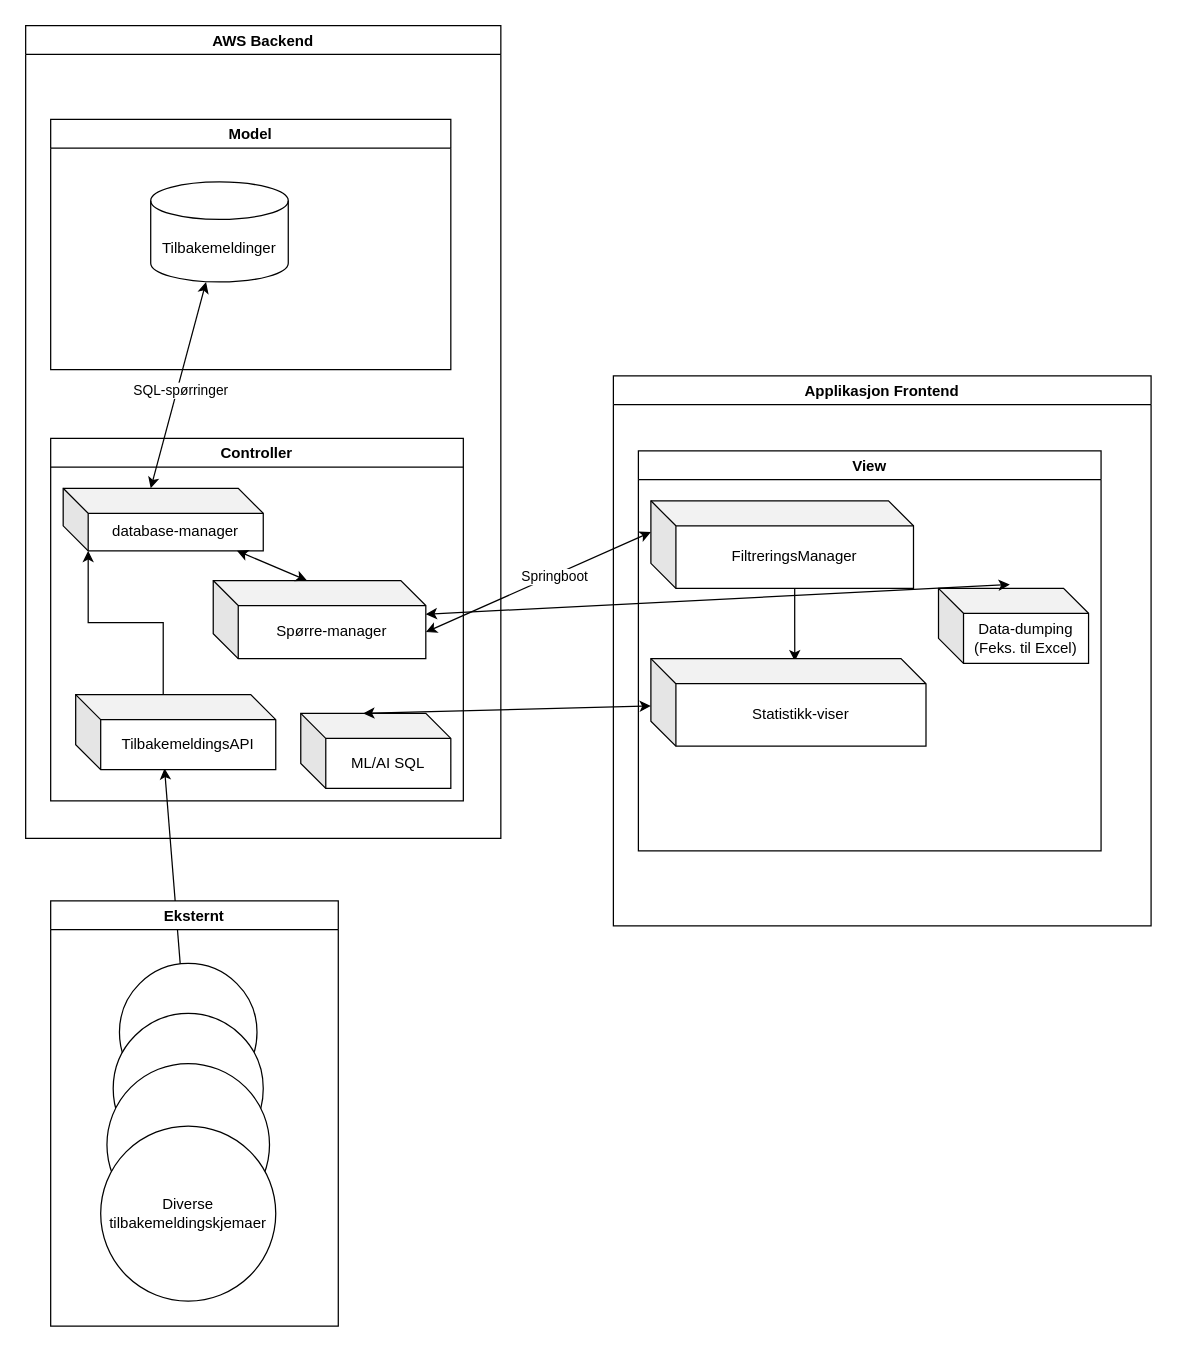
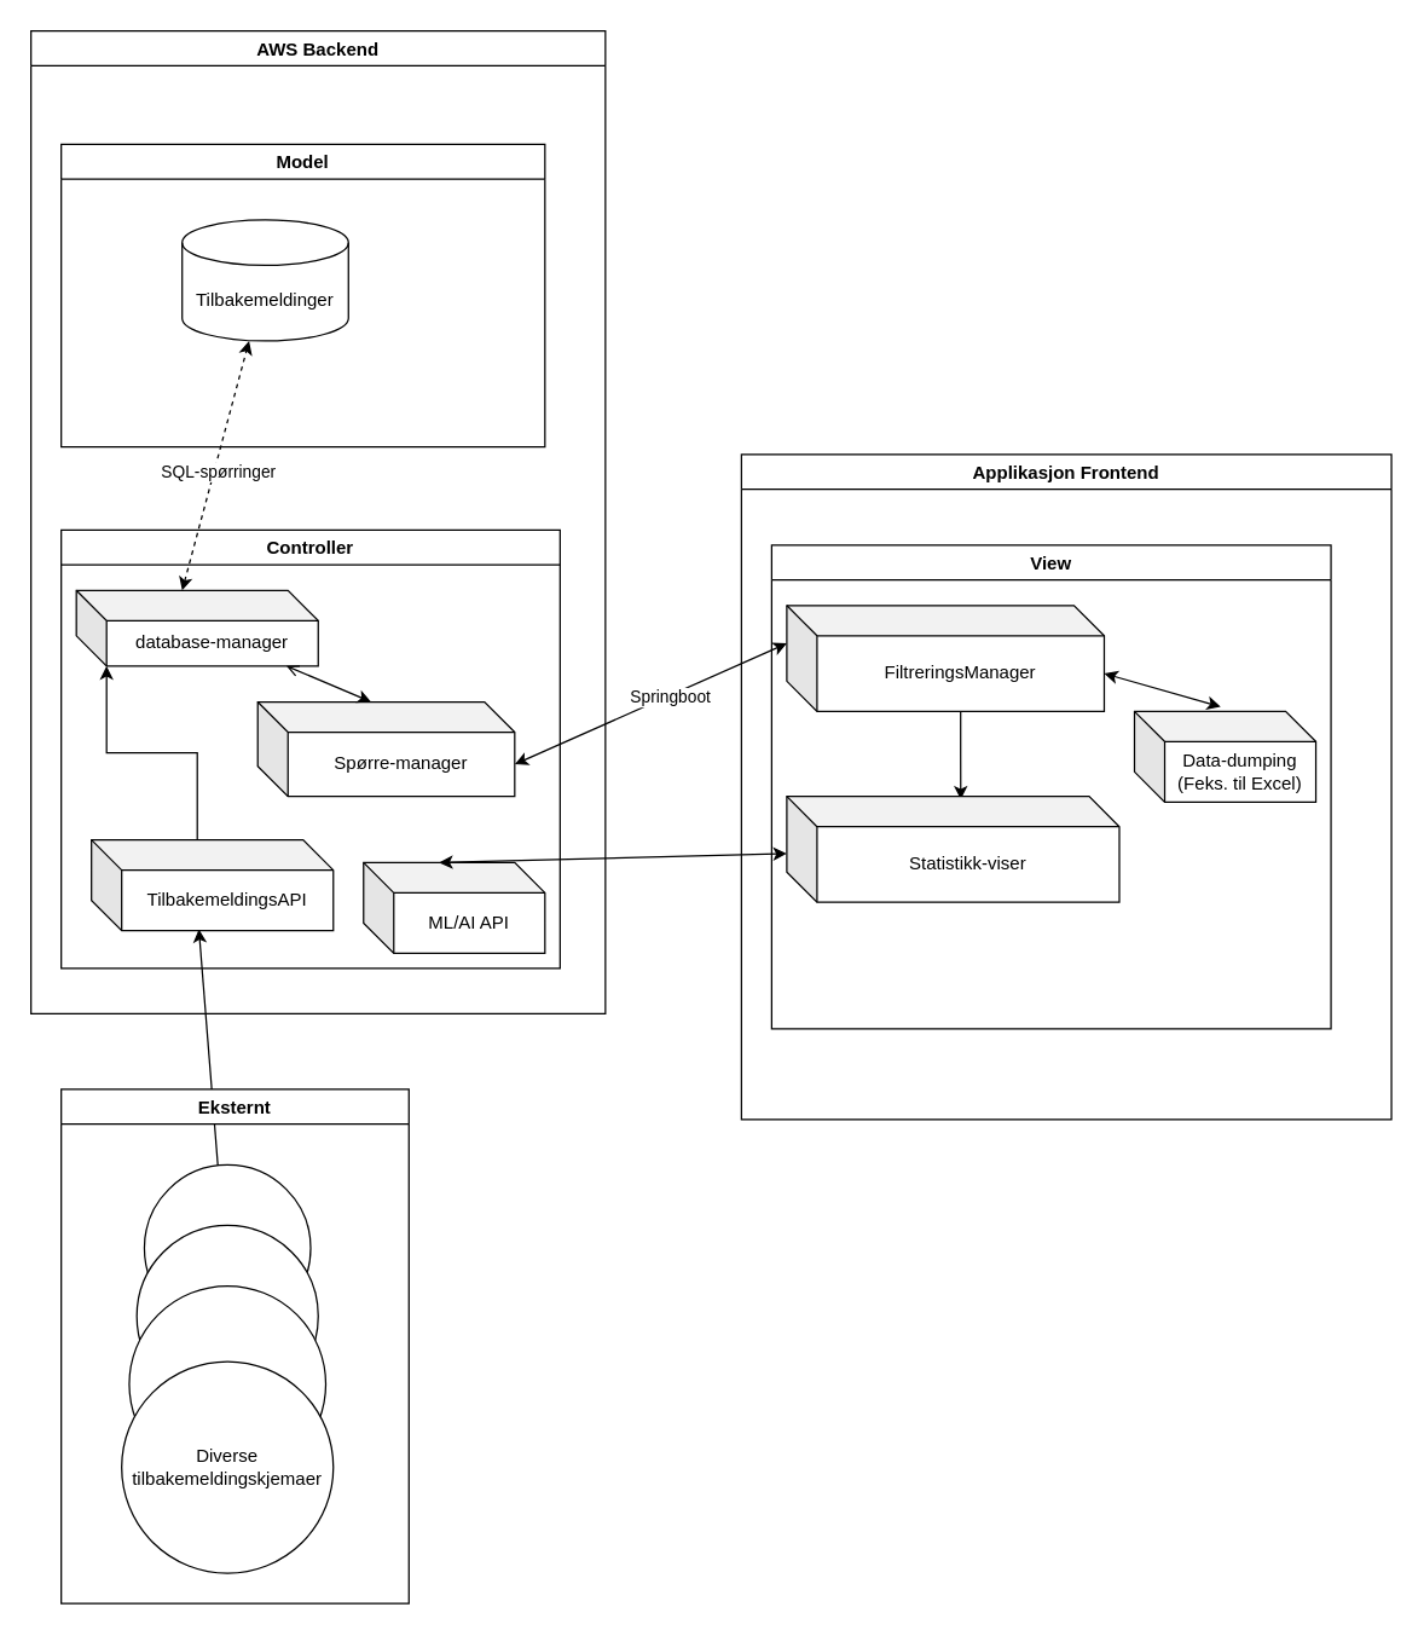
  <mxCell id="0" />
  <mxCell id="1" parent="0" />
  <mxCell id="2" value="" style="endArrow=classic;startArrow=classic;html=1;rounded=0;exitX=0;exitY=0;exitDx=170;exitDy=41.25;exitPerimeter=0;entryX=0;entryY=0;entryDx=0;entryDy=25;entryPerimeter=0;" edge="1" parent="1" source="12" target="24"><mxGeometry width="50" height="50" relative="1" as="geometry"><mxPoint x="400" y="380" as="sourcePoint" /><mxPoint x="450" y="330" as="targetPoint" /></mxGeometry></mxCell>
  <mxCell id="3" value="Springboot" style="edgeLabel;html=1;align=center;verticalAlign=middle;resizable=0;points=[];" vertex="1" connectable="0" parent="2"><mxGeometry x="0.137" y="-1" relative="1" as="geometry"><mxPoint as="offset" /></mxGeometry></mxCell>
  <mxCell id="4" value="" style="endArrow=classic;html=1;rounded=0;entryX=0.444;entryY=0.983;entryDx=0;entryDy=0;entryPerimeter=0;exitX=0.5;exitY=0;exitDx=0;exitDy=0;" edge="1" parent="1" source="8" target="13"><mxGeometry width="50" height="50" relative="1" as="geometry"><mxPoint x="470" y="830" as="sourcePoint" /><mxPoint x="450" y="620" as="targetPoint" /></mxGeometry></mxCell>
  <mxCell id="5" value="Eksternt" style="swimlane;" vertex="1" parent="1"><mxGeometry x="40" y="720" width="230" height="340" as="geometry" /></mxCell>
  <mxCell id="6" value="" style="ellipse;whiteSpace=wrap;html=1;aspect=fixed;" vertex="1" parent="5"><mxGeometry x="55" y="50" width="110" height="110" as="geometry" /></mxCell>
  <mxCell id="7" value="" style="ellipse;whiteSpace=wrap;html=1;aspect=fixed;" vertex="1" parent="5"><mxGeometry x="50" y="90" width="120" height="120" as="geometry" /></mxCell>
  <mxCell id="8" value="" style="ellipse;whiteSpace=wrap;html=1;aspect=fixed;" vertex="1" parent="5"><mxGeometry x="45" y="130" width="130" height="130" as="geometry" /></mxCell>
  <mxCell id="9" value="Diverse tilbakemeldingskjemaer" style="ellipse;whiteSpace=wrap;html=1;aspect=fixed;" vertex="1" parent="5"><mxGeometry x="40" y="180" width="140" height="140" as="geometry" /></mxCell>
  <mxCell id="10" value="AWS Backend" style="swimlane;" vertex="1" parent="1"><mxGeometry x="20" y="20" width="380" height="650" as="geometry" /></mxCell>
  <mxCell id="11" value="Controller" style="swimlane;" vertex="1" parent="10"><mxGeometry x="20" y="330" width="330" height="290" as="geometry" /></mxCell>
  <mxCell id="12" value="Spørre-manager" style="shape=cube;whiteSpace=wrap;html=1;boundedLbl=1;backgroundOutline=1;darkOpacity=0.05;darkOpacity2=0.1;" vertex="1" parent="11"><mxGeometry x="130" y="113.75" width="170" height="62.5" as="geometry" /></mxCell>
  <mxCell id="13" value="TilbakemeldingsAPI" style="shape=cube;whiteSpace=wrap;html=1;boundedLbl=1;backgroundOutline=1;darkOpacity=0.05;darkOpacity2=0.1;" vertex="1" parent="11"><mxGeometry x="20" y="205" width="160" height="60" as="geometry" /></mxCell>
- <mxCell id="14" value="ML/AI SQL" style="shape=cube;whiteSpace=wrap;html=1;boundedLbl=1;backgroundOutline=1;darkOpacity=0.05;darkOpacity2=0.1;" vertex="1" parent="11"><mxGeometry x="200" y="220" width="120" height="60" as="geometry" /></mxCell>
+ <mxCell id="14" value="ML/AI API" style="shape=cube;whiteSpace=wrap;html=1;boundedLbl=1;backgroundOutline=1;darkOpacity=0.05;darkOpacity2=0.1;" vertex="1" parent="11"><mxGeometry x="200" y="220" width="120" height="60" as="geometry" /></mxCell>
  <mxCell id="15" value="" style="endArrow=classic;startArrow=classic;html=1;rounded=0;exitX=0;exitY=0;exitDx=50;exitDy=0;exitPerimeter=0;" edge="1" parent="11" source="14" target="28"><mxGeometry width="50" height="50" relative="1" as="geometry"><mxPoint x="350" y="60" as="sourcePoint" /><mxPoint x="400" y="10" as="targetPoint" /></mxGeometry></mxCell>
  <mxCell id="16" value="database-manager" style="shape=cube;whiteSpace=wrap;html=1;boundedLbl=1;backgroundOutline=1;darkOpacity=0.05;darkOpacity2=0.1;" vertex="1" parent="11"><mxGeometry x="10" y="40" width="160" height="50" as="geometry" /></mxCell>
  <mxCell id="17" style="edgeStyle=orthogonalEdgeStyle;rounded=0;orthogonalLoop=1;jettySize=auto;html=1;exitX=0;exitY=0;exitDx=70;exitDy=0;exitPerimeter=0;entryX=0;entryY=0;entryDx=20;entryDy=50;entryPerimeter=0;" edge="1" parent="11" source="13" target="16"><mxGeometry relative="1" as="geometry" /></mxCell>
- <mxCell id="18" value="" style="endArrow=classic;startArrow=classic;html=1;rounded=0;exitX=0;exitY=0;exitDx=75;exitDy=0;exitPerimeter=0;" edge="1" parent="11" source="12" target="16"><mxGeometry width="50" height="50" relative="1" as="geometry"><mxPoint x="360" y="-15" as="sourcePoint" /><mxPoint x="410" y="-65" as="targetPoint" /></mxGeometry></mxCell>
+ <mxCell id="18" value="" style="endArrow=open;startArrow=classic;html=1;rounded=0;exitX=0;exitY=0;exitDx=75;exitDy=0;exitPerimeter=0;" edge="1" parent="11" source="12" target="16"><mxGeometry width="50" height="50" relative="1" as="geometry"><mxPoint x="360" y="-15" as="sourcePoint" /><mxPoint x="410" y="-65" as="targetPoint" /></mxGeometry></mxCell>
  <mxCell id="19" value="Model" style="swimlane;" vertex="1" parent="10"><mxGeometry x="20" y="75" width="320" height="200" as="geometry"><mxRectangle x="30" y="180" width="70" height="23" as="alternateBounds" /></mxGeometry></mxCell>
  <mxCell id="20" value="Tilbakemeldinger" style="shape=cylinder3;whiteSpace=wrap;html=1;boundedLbl=1;backgroundOutline=1;size=15;" vertex="1" parent="19"><mxGeometry x="80" y="50" width="110" height="80" as="geometry" /></mxCell>
- <mxCell id="21" value="" style="endArrow=classic;startArrow=classic;html=1;rounded=0;exitX=0;exitY=0;exitDx=70;exitDy=0;exitPerimeter=0;" edge="1" parent="10" source="16" target="20"><mxGeometry width="50" height="50" relative="1" as="geometry"><mxPoint x="370" y="390" as="sourcePoint" /><mxPoint x="420" y="340" as="targetPoint" /></mxGeometry></mxCell>
+ <mxCell id="21" value="" style="endArrow=classic;startArrow=classic;html=1;rounded=0;exitX=0;exitY=0;exitDx=70;exitDy=0;exitPerimeter=0;dashed=1;" edge="1" parent="10" source="16" target="20"><mxGeometry width="50" height="50" relative="1" as="geometry"><mxPoint x="370" y="390" as="sourcePoint" /><mxPoint x="420" y="340" as="targetPoint" /></mxGeometry></mxCell>
  <mxCell id="22" value="SQL-spørringer" style="edgeLabel;html=1;align=center;verticalAlign=middle;resizable=0;points=[];" vertex="1" connectable="0" parent="21"><mxGeometry x="-0.037" y="-2" relative="1" as="geometry"><mxPoint as="offset" /></mxGeometry></mxCell>
  <mxCell id="23" value="Applikasjon Frontend" style="swimlane;" vertex="1" parent="1"><mxGeometry x="490" y="300" width="430" height="440" as="geometry" /></mxCell>
  <mxCell id="24" value="FiltreringsManager" style="shape=cube;whiteSpace=wrap;html=1;boundedLbl=1;backgroundOutline=1;darkOpacity=0.05;darkOpacity2=0.1;" vertex="1" parent="23"><mxGeometry x="30" y="100" width="210" height="70" as="geometry" /></mxCell>
  <mxCell id="25" style="edgeStyle=orthogonalEdgeStyle;rounded=0;orthogonalLoop=1;jettySize=auto;html=1;exitX=0;exitY=0;exitDx=115;exitDy=70;exitPerimeter=0;entryX=0.523;entryY=0.029;entryDx=0;entryDy=0;entryPerimeter=0;" edge="1" parent="23" source="24" target="28"><mxGeometry relative="1" as="geometry" /></mxCell>
  <mxCell id="26" value="Data-dumping&lt;br&gt;(Feks. til Excel)" style="shape=cube;whiteSpace=wrap;html=1;boundedLbl=1;backgroundOutline=1;darkOpacity=0.05;darkOpacity2=0.1;" vertex="1" parent="23"><mxGeometry x="260" y="170" width="120" height="60" as="geometry" /></mxCell>
  <mxCell id="27" value="View" style="swimlane;" vertex="1" parent="23"><mxGeometry x="20" y="60" width="370" height="320" as="geometry" /></mxCell>
  <mxCell id="28" value="Statistikk-viser" style="shape=cube;whiteSpace=wrap;html=1;boundedLbl=1;backgroundOutline=1;darkOpacity=0.05;darkOpacity2=0.1;" vertex="1" parent="27"><mxGeometry x="10" y="166.25" width="220" height="70" as="geometry" /></mxCell>
- <mxCell id="29" value="" style="endArrow=classic;startArrow=classic;html=1;rounded=0;exitX=0.475;exitY=-0.05;exitDx=0;exitDy=0;exitPerimeter=0;" edge="1" parent="23" source="26" target="12"><mxGeometry width="50" height="50" relative="1" as="geometry"><mxPoint x="-100" y="110" as="sourcePoint" /><mxPoint x="190" y="150" as="targetPoint" /></mxGeometry></mxCell>
+ <mxCell id="29" value="" style="endArrow=classic;startArrow=classic;html=1;rounded=0;exitX=0.475;exitY=-0.05;exitDx=0;exitDy=0;exitPerimeter=0;entryX=0;entryY=0;entryDx=210;entryDy=45;entryPerimeter=0;" edge="1" parent="23" source="26" target="24"><mxGeometry width="50" height="50" relative="1" as="geometry"><mxPoint x="-100" y="110" as="sourcePoint" /><mxPoint x="190" y="150" as="targetPoint" /></mxGeometry></mxCell>
